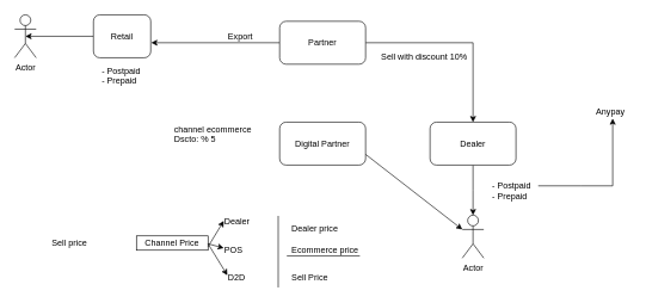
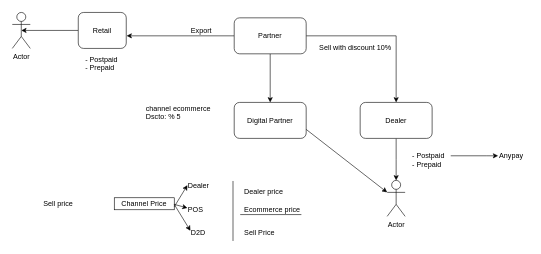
  <mxCell id="0" />
  <mxCell id="1" parent="0" />
  <mxCell id="2" value="Digital Partner" style="rounded=1;whiteSpace=wrap;html=1;" vertex="1" parent="1"><mxGeometry x="390" y="170" width="120" height="60" as="geometry" /></mxCell>
  <mxCell id="3" style="edgeStyle=orthogonalEdgeStyle;rounded=0;orthogonalLoop=1;jettySize=auto;html=1;exitX=0;exitY=0.5;exitDx=0;exitDy=0;entryX=1.008;entryY=0.65;entryDx=0;entryDy=0;entryPerimeter=0;" edge="1" parent="1" source="6" target="8"><mxGeometry relative="1" as="geometry" /></mxCell>
+ <mxCell id="4" style="edgeStyle=orthogonalEdgeStyle;rounded=0;orthogonalLoop=1;jettySize=auto;html=1;" edge="1" parent="1" source="6" target="2"><mxGeometry relative="1" as="geometry" /></mxCell>
  <mxCell id="5" style="edgeStyle=orthogonalEdgeStyle;rounded=0;orthogonalLoop=1;jettySize=auto;html=1;exitX=1;exitY=0.5;exitDx=0;exitDy=0;entryX=0.5;entryY=0;entryDx=0;entryDy=0;" edge="1" parent="1" source="6" target="12"><mxGeometry relative="1" as="geometry" /></mxCell>
  <mxCell id="6" value="Partner" style="rounded=1;whiteSpace=wrap;html=1;" vertex="1" parent="1"><mxGeometry x="390" y="29" width="120" height="60" as="geometry" /></mxCell>
  <mxCell id="7" style="edgeStyle=orthogonalEdgeStyle;rounded=0;orthogonalLoop=1;jettySize=auto;html=1;entryX=0.5;entryY=0.5;entryDx=0;entryDy=0;entryPerimeter=0;" edge="1" parent="1" source="8" target="14"><mxGeometry relative="1" as="geometry" /></mxCell>
  <mxCell id="8" value="Retail" style="rounded=1;whiteSpace=wrap;html=1;" vertex="1" parent="1"><mxGeometry x="130" y="20" width="80" height="60" as="geometry" /></mxCell>
  <mxCell id="9" value="&lt;div&gt;- Postpaid&lt;/div&gt;&lt;div&gt;- Prepaid &lt;br&gt;&lt;/div&gt;" style="text;html=1;resizable=0;points=[];autosize=1;align=left;verticalAlign=top;spacingTop=-4;" vertex="1" parent="1"><mxGeometry x="140" y="89" width="70" height="30" as="geometry" /></mxCell>
  <mxCell id="10" value="Export" style="text;html=1;resizable=0;points=[];autosize=1;align=left;verticalAlign=top;spacingTop=-4;" vertex="1" parent="1"><mxGeometry x="316" y="41" width="50" height="20" as="geometry" /></mxCell>
  <mxCell id="11" style="edgeStyle=orthogonalEdgeStyle;rounded=0;orthogonalLoop=1;jettySize=auto;html=1;exitX=0.5;exitY=1;exitDx=0;exitDy=0;" edge="1" parent="1" source="12"><mxGeometry relative="1" as="geometry"><mxPoint x="660" y="300" as="targetPoint" /></mxGeometry></mxCell>
  <mxCell id="12" value="Dealer" style="rounded=1;whiteSpace=wrap;html=1;" vertex="1" parent="1"><mxGeometry x="600" y="170" width="120" height="60" as="geometry" /></mxCell>
  <mxCell id="13" value="Actor" style="shape=umlActor;verticalLabelPosition=bottom;labelBackgroundColor=#ffffff;verticalAlign=top;html=1;outlineConnect=0;" vertex="1" parent="1"><mxGeometry x="645" y="300" width="30" height="60" as="geometry" /></mxCell>
  <mxCell id="14" value="Actor" style="shape=umlActor;verticalLabelPosition=bottom;labelBackgroundColor=#ffffff;verticalAlign=top;html=1;outlineConnect=0;" vertex="1" parent="1"><mxGeometry x="20" y="20" width="30" height="60" as="geometry" /></mxCell>
  <mxCell id="15" value="Sell with discount 10%" style="text;html=1;resizable=0;points=[];autosize=1;align=left;verticalAlign=top;spacingTop=-4;" vertex="1" parent="1"><mxGeometry x="530" y="69" width="140" height="20" as="geometry" /></mxCell>
  <mxCell id="16" value="&lt;div&gt;channel ecommerce &lt;br&gt;&lt;/div&gt;&lt;div&gt;Dscto: % 5&lt;br&gt;&lt;/div&gt;" style="text;html=1;resizable=0;points=[];autosize=1;align=left;verticalAlign=top;spacingTop=-4;" vertex="1" parent="1"><mxGeometry x="241" y="170" width="130" height="30" as="geometry" /></mxCell>
  <mxCell id="17" value="Sell Price" style="text;html=1;resizable=0;points=[];autosize=1;align=left;verticalAlign=top;spacingTop=-4;" vertex="1" parent="1"><mxGeometry x="405" y="378" width="70" height="20" as="geometry" /></mxCell>
  <mxCell id="18" value="Ecommerce price" style="text;html=1;resizable=0;points=[];autosize=1;align=left;verticalAlign=top;spacingTop=-4;" vertex="1" parent="1"><mxGeometry x="405" y="340" width="110" height="20" as="geometry" /></mxCell>
  <mxCell id="19" value="Sell price " style="text;html=1;resizable=0;points=[];autosize=1;align=left;verticalAlign=top;spacingTop=-4;" vertex="1" parent="1"><mxGeometry x="70" y="329" width="70" height="20" as="geometry" /></mxCell>
  <mxCell id="20" value="Channel Price" style="rounded=0;whiteSpace=wrap;html=1;" vertex="1" parent="1"><mxGeometry x="190" y="329" width="100" height="20" as="geometry" /></mxCell>
  <mxCell id="21" value="Dealer" style="text;html=1;resizable=0;points=[];autosize=1;align=left;verticalAlign=top;spacingTop=-4;" vertex="1" parent="1"><mxGeometry x="311" y="300" width="50" height="20" as="geometry" /></mxCell>
  <mxCell id="22" value="POS" style="text;html=1;resizable=0;points=[];autosize=1;align=left;verticalAlign=top;spacingTop=-4;" vertex="1" parent="1"><mxGeometry x="311" y="339" width="40" height="20" as="geometry" /></mxCell>
  <mxCell id="23" value="D2D" style="text;html=1;resizable=0;points=[];autosize=1;align=left;verticalAlign=top;spacingTop=-4;" vertex="1" parent="1"><mxGeometry x="316" y="378" width="40" height="20" as="geometry" /></mxCell>
  <mxCell id="24" value="" style="endArrow=classic;html=1;entryX=0.02;entryY=0.4;entryDx=0;entryDy=0;entryPerimeter=0;exitX=1;exitY=0.75;exitDx=0;exitDy=0;" edge="1" parent="1" source="20" target="21"><mxGeometry width="50" height="50" relative="1" as="geometry"><mxPoint x="20" y="470" as="sourcePoint" /><mxPoint x="70" y="420" as="targetPoint" /></mxGeometry></mxCell>
  <mxCell id="25" value="" style="endArrow=classic;html=1;entryX=0.025;entryY=0.35;entryDx=0;entryDy=0;entryPerimeter=0;" edge="1" parent="1" target="22"><mxGeometry width="50" height="50" relative="1" as="geometry"><mxPoint x="290" y="340" as="sourcePoint" /><mxPoint x="322" y="318" as="targetPoint" /></mxGeometry></mxCell>
  <mxCell id="26" value="" style="endArrow=classic;html=1;entryX=0.025;entryY=0.3;entryDx=0;entryDy=0;entryPerimeter=0;" edge="1" parent="1" target="23"><mxGeometry width="50" height="50" relative="1" as="geometry"><mxPoint x="290" y="340" as="sourcePoint" /><mxPoint x="322" y="356" as="targetPoint" /></mxGeometry></mxCell>
  <mxCell id="27" value="Dealer price" style="text;html=1;resizable=0;points=[];autosize=1;align=left;verticalAlign=top;spacingTop=-4;" vertex="1" parent="1"><mxGeometry x="405" y="309" width="80" height="20" as="geometry" /></mxCell>
  <mxCell id="28" value="" style="endArrow=none;html=1;" edge="1" parent="1"><mxGeometry width="50" height="50" relative="1" as="geometry"><mxPoint x="388" y="401" as="sourcePoint" /><mxPoint x="388" y="301" as="targetPoint" /></mxGeometry></mxCell>
  <mxCell id="29" value="" style="endArrow=none;html=1;" edge="1" parent="1"><mxGeometry width="50" height="50" relative="1" as="geometry"><mxPoint x="400" y="357" as="sourcePoint" /><mxPoint x="502" y="357" as="targetPoint" /></mxGeometry></mxCell>
  <mxCell id="30" value="" style="endArrow=classic;html=1;exitX=1;exitY=0.75;exitDx=0;exitDy=0;entryX=0;entryY=0.333;entryDx=0;entryDy=0;entryPerimeter=0;" edge="1" parent="1" source="2" target="13"><mxGeometry width="50" height="50" relative="1" as="geometry"><mxPoint x="110" y="470" as="sourcePoint" /><mxPoint x="160" y="420" as="targetPoint" /></mxGeometry></mxCell>
  <mxCell id="31" value="" style="edgeStyle=orthogonalEdgeStyle;rounded=0;orthogonalLoop=1;jettySize=auto;html=1;" edge="1" parent="1" target="33"><mxGeometry relative="1" as="geometry"><mxPoint x="751" y="259" as="sourcePoint" /><Array as="points"><mxPoint x="810" y="259" /><mxPoint x="810" y="259" /></Array></mxGeometry></mxCell>
  <mxCell id="32" value="&lt;div&gt;- Postpaid&lt;/div&gt;&lt;div&gt;- Prepaid &lt;br&gt;&lt;/div&gt;" style="text;html=1;resizable=0;points=[];autosize=1;align=left;verticalAlign=top;spacingTop=-4;" vertex="1" parent="1"><mxGeometry x="685" y="250" width="70" height="30" as="geometry" /></mxCell>
- <mxCell id="33" value="Anypay" style="text;html=1;resizable=0;points=[];autosize=1;align=left;verticalAlign=top;spacingTop=-4;" vertex="1" parent="1"><mxGeometry x="830" y="145" width="50" height="20" as="geometry" /></mxCell>
+ <mxCell id="33" value="Anypay" style="text;html=1;resizable=0;points=[];autosize=1;align=left;verticalAlign=top;spacingTop=-4;" vertex="1" parent="1"><mxGeometry x="830" y="250" width="50" height="20" as="geometry" /></mxCell>
